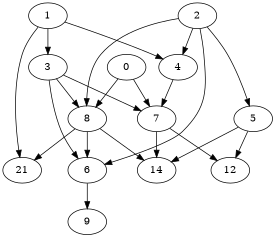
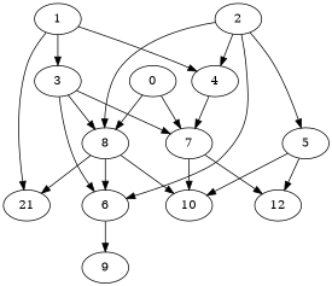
  digraph {
    3
    7
    8
    6
-   10 [label=14]
+   10
    12
    n7 [label=21]
    9
    5
    0
    2
    4
    1
    3 -> 7
    3 -> 8
    3 -> 6
    7 -> 10
    7 -> 12
    8 -> 6
    8 -> 10
    8 -> n7
    6 -> 9
    5 -> 10
    5 -> 12
    0 -> 7
    0 -> 8
    2 -> 8
    2 -> 6
    2 -> 5
    2 -> 4
    4 -> 7
    1 -> 3
    1 -> n7
    1 -> 4
  }
